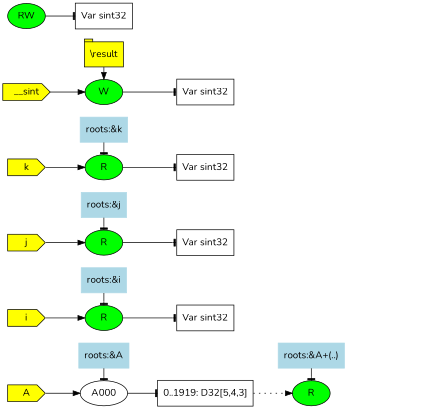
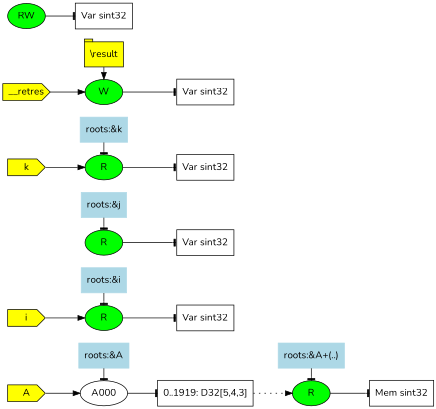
  digraph {
    fontname=Nunito
    rankdir=LR
    node [fontname=Nunito shape=oval style=filled]
    edge [arrowhead=tee fontname=Nunito]
    A000 [style=""]
    n2 [color=lightblue label="roots:&A" shape=box]
    n3 [fillcolor=green label=R]
    n4 [color=lightblue label="roots:&i" shape=box]
    n5 [fillcolor=green label=R]
    n6 [color=lightblue label="roots:&j" shape=box]
    n7 [fillcolor=green label=R]
    n8 [color=lightblue label="roots:&k" shape=box]
    n9 [fillcolor=green label=R]
    n10 [color=lightblue label="roots:&A+(..)" shape=box]
    n11 [fillcolor=yellow label="\\result" shape=tab]
    n12 [fillcolor=green label=W]
    n13 [label="<_p1> 0..1919: D32[5,4,3]" shape=record style=""]
    n14 [label="Var sint32" shape=record style=""]
    n15 [label="Var sint32" shape=record style=""]
    n16 [label="Var sint32" shape=record style=""]
+   n17 [label="Mem sint32" shape=record style=""]
    n18 [label="Var sint32" shape=record style=""]
    n19 [fillcolor=yellow label=A shape=cds]
    n20 [fillcolor=yellow label=i shape=cds]
-   n21 [fillcolor=yellow label=j shape=cds]
    n22 [fillcolor=yellow label=k shape=cds]
-   n23 [fillcolor=yellow label=__sint shape=cds]
+   n23 [fillcolor=yellow label=__retres shape=cds]
    n24 [fillcolor=green label=RW]
    n25 [label="Var sint32" shape=record style=""]
    subgraph sub_1 {
      rank=same
      A000
      n2
    }
    subgraph sub_2 {
      rank=same
      n3
      n4
    }
    subgraph sub_3 {
      rank=same
      n5
      n6
    }
    subgraph sub_4 {
      rank=same
      n7
      n8
    }
    subgraph sub_5 {
      rank=same
      n9
      n10
    }
    subgraph sub_6 {
      rank=same
      n11
      n12
    }
    A000 -> n13 [headport=w]
    n2 -> A000
    n3 -> n14 [headport=w]
    n4 -> n3
    n5 -> n15 [headport=w]
    n6 -> n5
    n7 -> n16 [headport=w]
    n8 -> n7
+   n9 -> n17 [headport=w]
    n10 -> n9
    n11 -> n12 [arrowhead=""]
    n12 -> n18 [headport=w]
    n13 -> n9 [style=dotted tailport=_p1 arrowhead=""]
    n19 -> A000 [tailport=e arrowhead=""]
    n20 -> n3 [tailport=e arrowhead=""]
-   n21 -> n5 [tailport=e arrowhead=""]
    n22 -> n7 [tailport=e arrowhead=""]
    n23 -> n12 [tailport=e arrowhead=""]
    n24 -> n25 [headport=w]
  }
